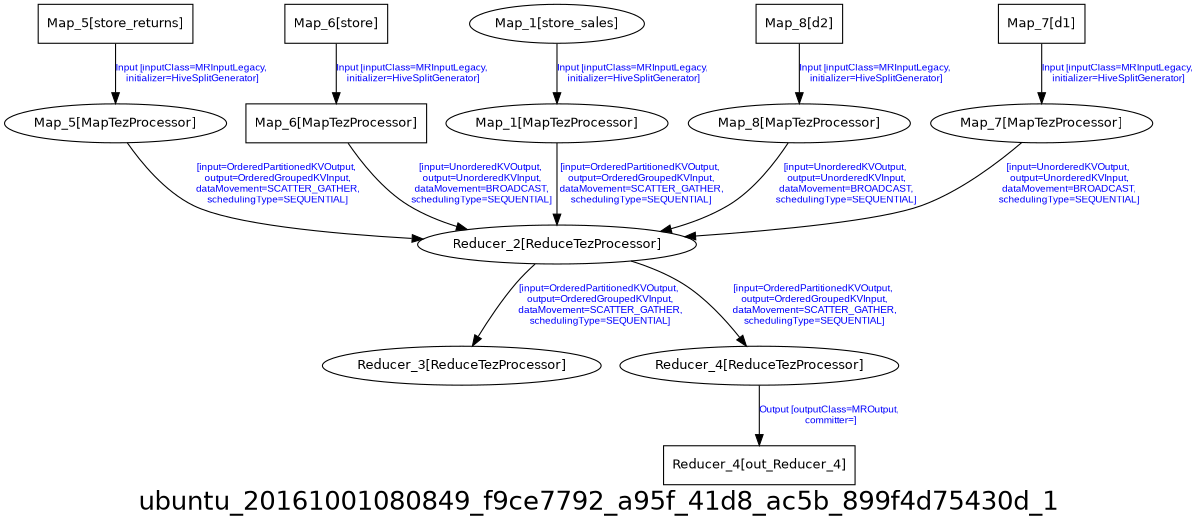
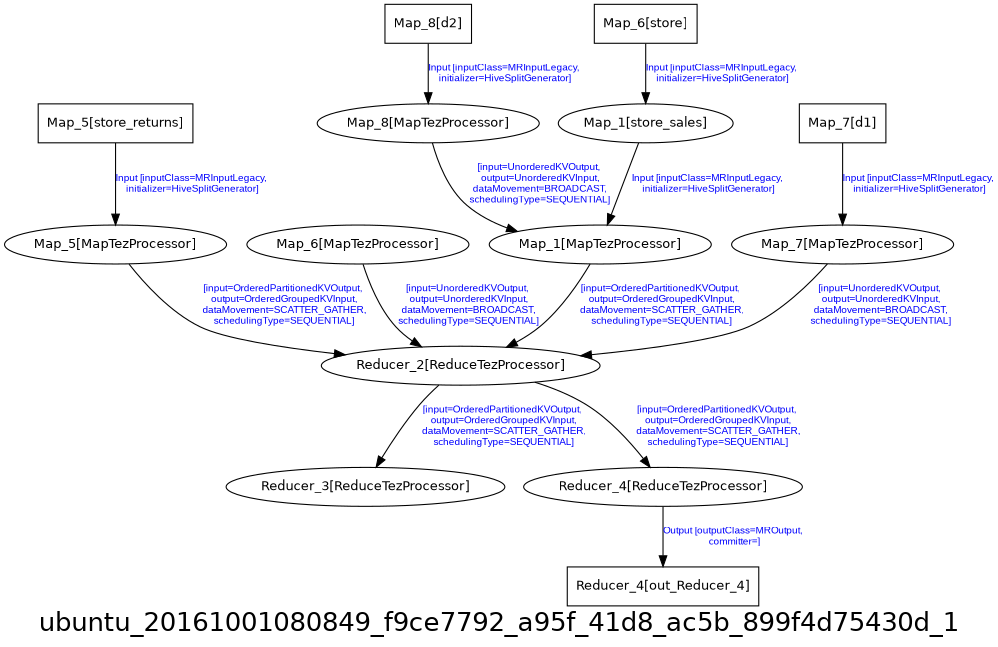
  digraph {
    fontname=Helvetica
    fontsize=24
    label=ubuntu_20161001080849_f9ce7792_a95f_41d8_ac5b_899f4d75430d_1
    node [fontname=Helvetica fontsize=12]
    edge [fontcolor=blue fontname=Arial fontsize=9]
    n1 [label="Map_7[MapTezProcessor]"]
    n2 [label="Reducer_2[ReduceTezProcessor]"]
    n3 [label="Reducer_3[ReduceTezProcessor]"]
    n4 [label="Reducer_4[ReduceTezProcessor]"]
    n5 [label="Map_7[d1]" shape=box]
    n6 [label="Map_5[MapTezProcessor]"]
    n7 [label="Reducer_4[out_Reducer_4]" shape=box]
-   n8 [label="Map_6[MapTezProcessor]" shape=box]
+   n8 [label="Map_6[MapTezProcessor]"]
    n9 [label="Map_6[store]" shape=box]
    n10 [label="Map_1[MapTezProcessor]"]
    n11 [label="Map_5[store_returns]" shape=box]
    n12 [label="Map_8[d2]" shape=box]
    n13 [label="Map_8[MapTezProcessor]"]
    n14 [label="Map_1[store_sales]" shape=ellipse]
    n1 -> n2 [label="[input=UnorderedKVOutput,\n output=UnorderedKVInput,\n dataMovement=BROADCAST,\n schedulingType=SEQUENTIAL]"]
    n2 -> n3 [label="[input=OrderedPartitionedKVOutput,\n output=OrderedGroupedKVInput,\n dataMovement=SCATTER_GATHER,\n schedulingType=SEQUENTIAL]"]
    n2 -> n4 [label="[input=OrderedPartitionedKVOutput,\n output=OrderedGroupedKVInput,\n dataMovement=SCATTER_GATHER,\n schedulingType=SEQUENTIAL]"]
    n4 -> n7 [label="Output [outputClass=MROutput,\n committer=]"]
    n5 -> n1 [label="Input [inputClass=MRInputLegacy,\n initializer=HiveSplitGenerator]"]
    n6 -> n2 [label="[input=OrderedPartitionedKVOutput,\n output=OrderedGroupedKVInput,\n dataMovement=SCATTER_GATHER,\n schedulingType=SEQUENTIAL]"]
    n8 -> n2 [label="[input=UnorderedKVOutput,\n output=UnorderedKVInput,\n dataMovement=BROADCAST,\n schedulingType=SEQUENTIAL]"]
-   n9 -> n8 [label="Input [inputClass=MRInputLegacy,\n initializer=HiveSplitGenerator]"]
+   n9 -> n14 [label="Input [inputClass=MRInputLegacy,\n initializer=HiveSplitGenerator]"]
    n10 -> n2 [label="[input=OrderedPartitionedKVOutput,\n output=OrderedGroupedKVInput,\n dataMovement=SCATTER_GATHER,\n schedulingType=SEQUENTIAL]"]
    n11 -> n6 [label="Input [inputClass=MRInputLegacy,\n initializer=HiveSplitGenerator]"]
    n12 -> n13 [label="Input [inputClass=MRInputLegacy,\n initializer=HiveSplitGenerator]"]
-   n13 -> n2 [label="[input=UnorderedKVOutput,\n output=UnorderedKVInput,\n dataMovement=BROADCAST,\n schedulingType=SEQUENTIAL]"]
+   n13 -> n10 [label="[input=UnorderedKVOutput,\n output=UnorderedKVInput,\n dataMovement=BROADCAST,\n schedulingType=SEQUENTIAL]"]
    n14 -> n10 [label="Input [inputClass=MRInputLegacy,\n initializer=HiveSplitGenerator]"]
  }
